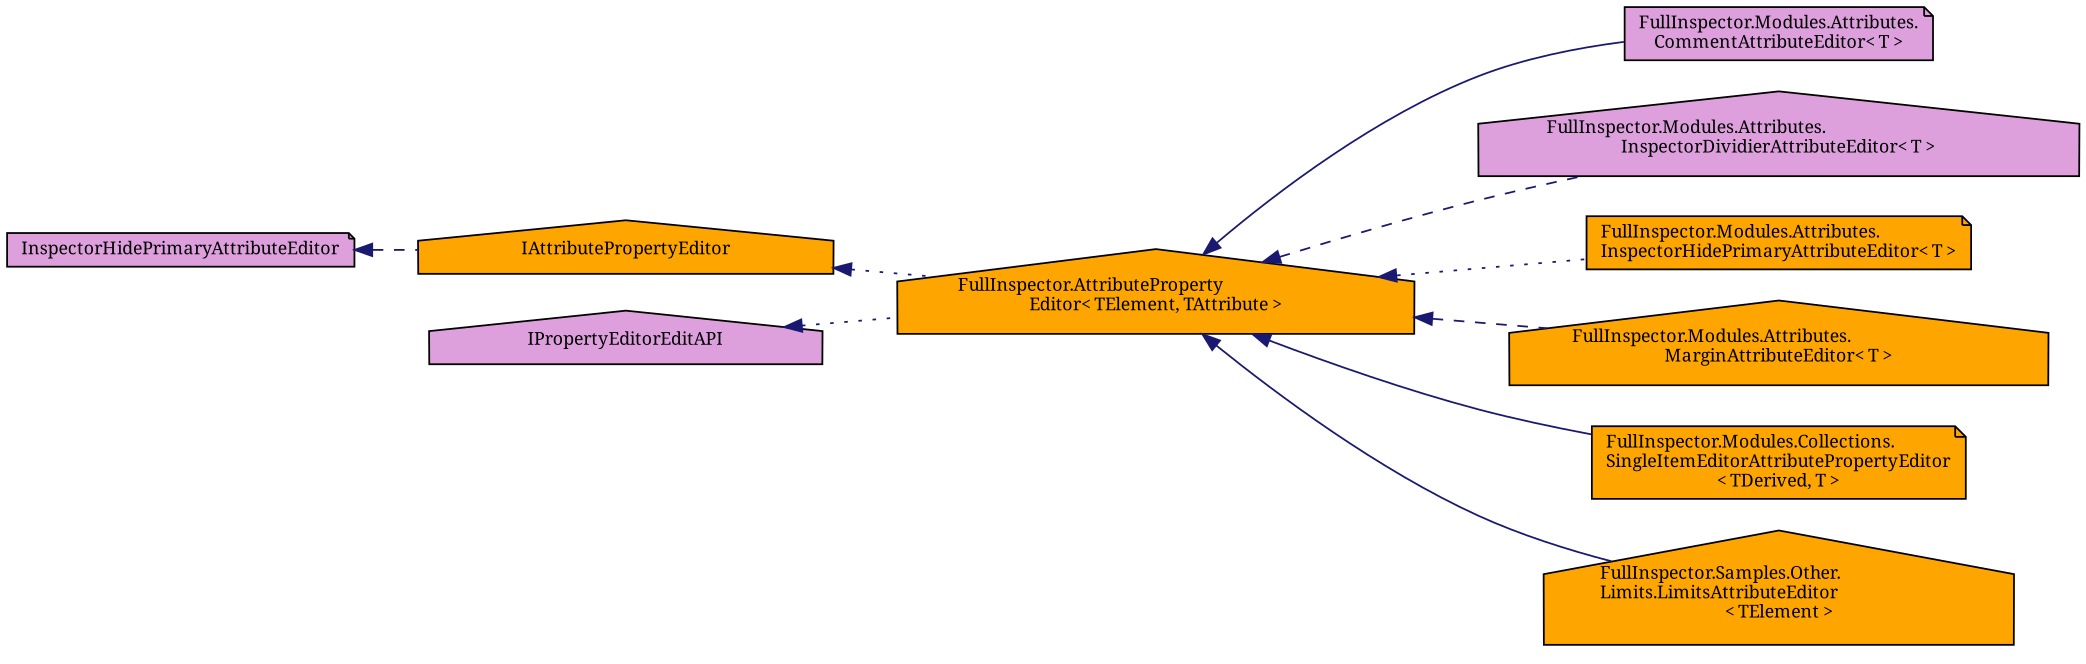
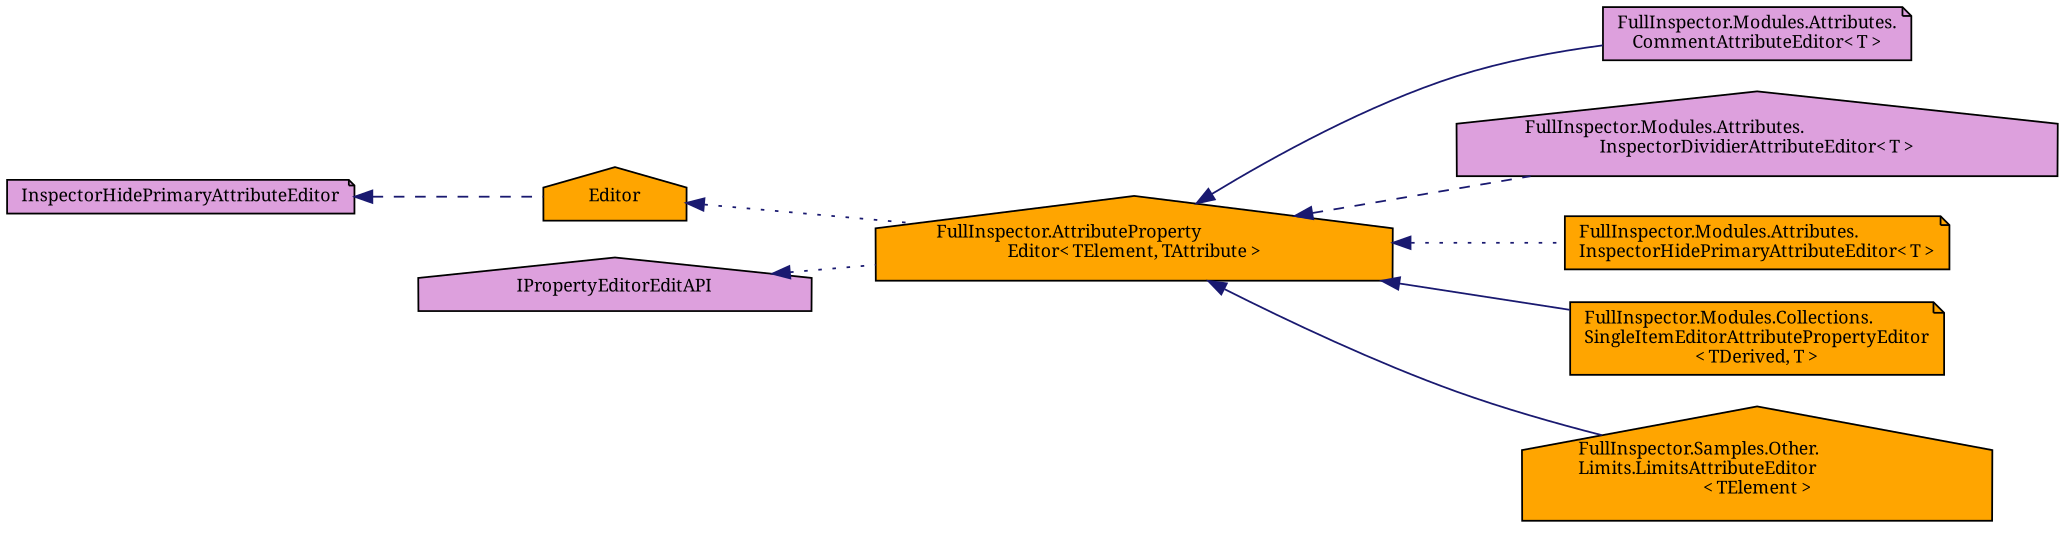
  digraph {
    fontname="Noto Serif"
    rankdir=LR
    node [color=black fillcolor=orange fontname="Noto Serif" fontsize=10 shape=house style=filled]
    edge [color=midnightblue dir=back fontname="Noto Serif" fontsize=10 labelfontname=Helvetica labelfontsize=10 style=solid]
    n1 [fontcolor=black height=0.2 label="FullInspector.AttributeProperty\lEditor\< TElement, TAttribute \>" width=0.4]
    n2 [fillcolor=plum height=0.2 label="FullInspector.Modules.Attributes.\lCommentAttributeEditor\< T \>" shape=note width=0.4]
    n3 [fillcolor=plum height=0.2 label="FullInspector.Modules.Attributes.\lInspectorDividierAttributeEditor\< T \>" width=0.4]
    n4 [height=0.2 label="FullInspector.Modules.Attributes.\lInspectorHidePrimaryAttributeEditor\< T \>" shape=note width=0.4]
-   n5 [height=0.2 label="FullInspector.Modules.Attributes.\lMarginAttributeEditor\< T \>" width=0.4]
    n6 [height=0.2 label="FullInspector.Modules.Collections.\lSingleItemEditorAttributePropertyEditor\l\< TDerived, T \>" shape=note width=0.4]
    n7 [height=0.2 label="FullInspector.Samples.Other.\lLimits.LimitsAttributeEditor\l\< TElement \>" width=0.4]
-   n8 [height=0.2 label=IAttributePropertyEditor width=0.4]
+   n8 [height=0.2 label=Editor width=0.4]
    n9 [fillcolor=plum height=0.2 label=InspectorHidePrimaryAttributeEditor shape=note width=0.4]
    n10 [fillcolor=plum height=0.2 label=IPropertyEditorEditAPI width=0.4]
    n1 -> n2
    n1 -> n3 [style=dashed]
    n1 -> n4 [style=dotted]
-   n1 -> n5 [style=dashed]
    n1 -> n6
    n1 -> n7
    n8 -> n1 [style=dotted]
    n9 -> n8 [style=dashed]
    n10 -> n1 [style=dotted]
  }
